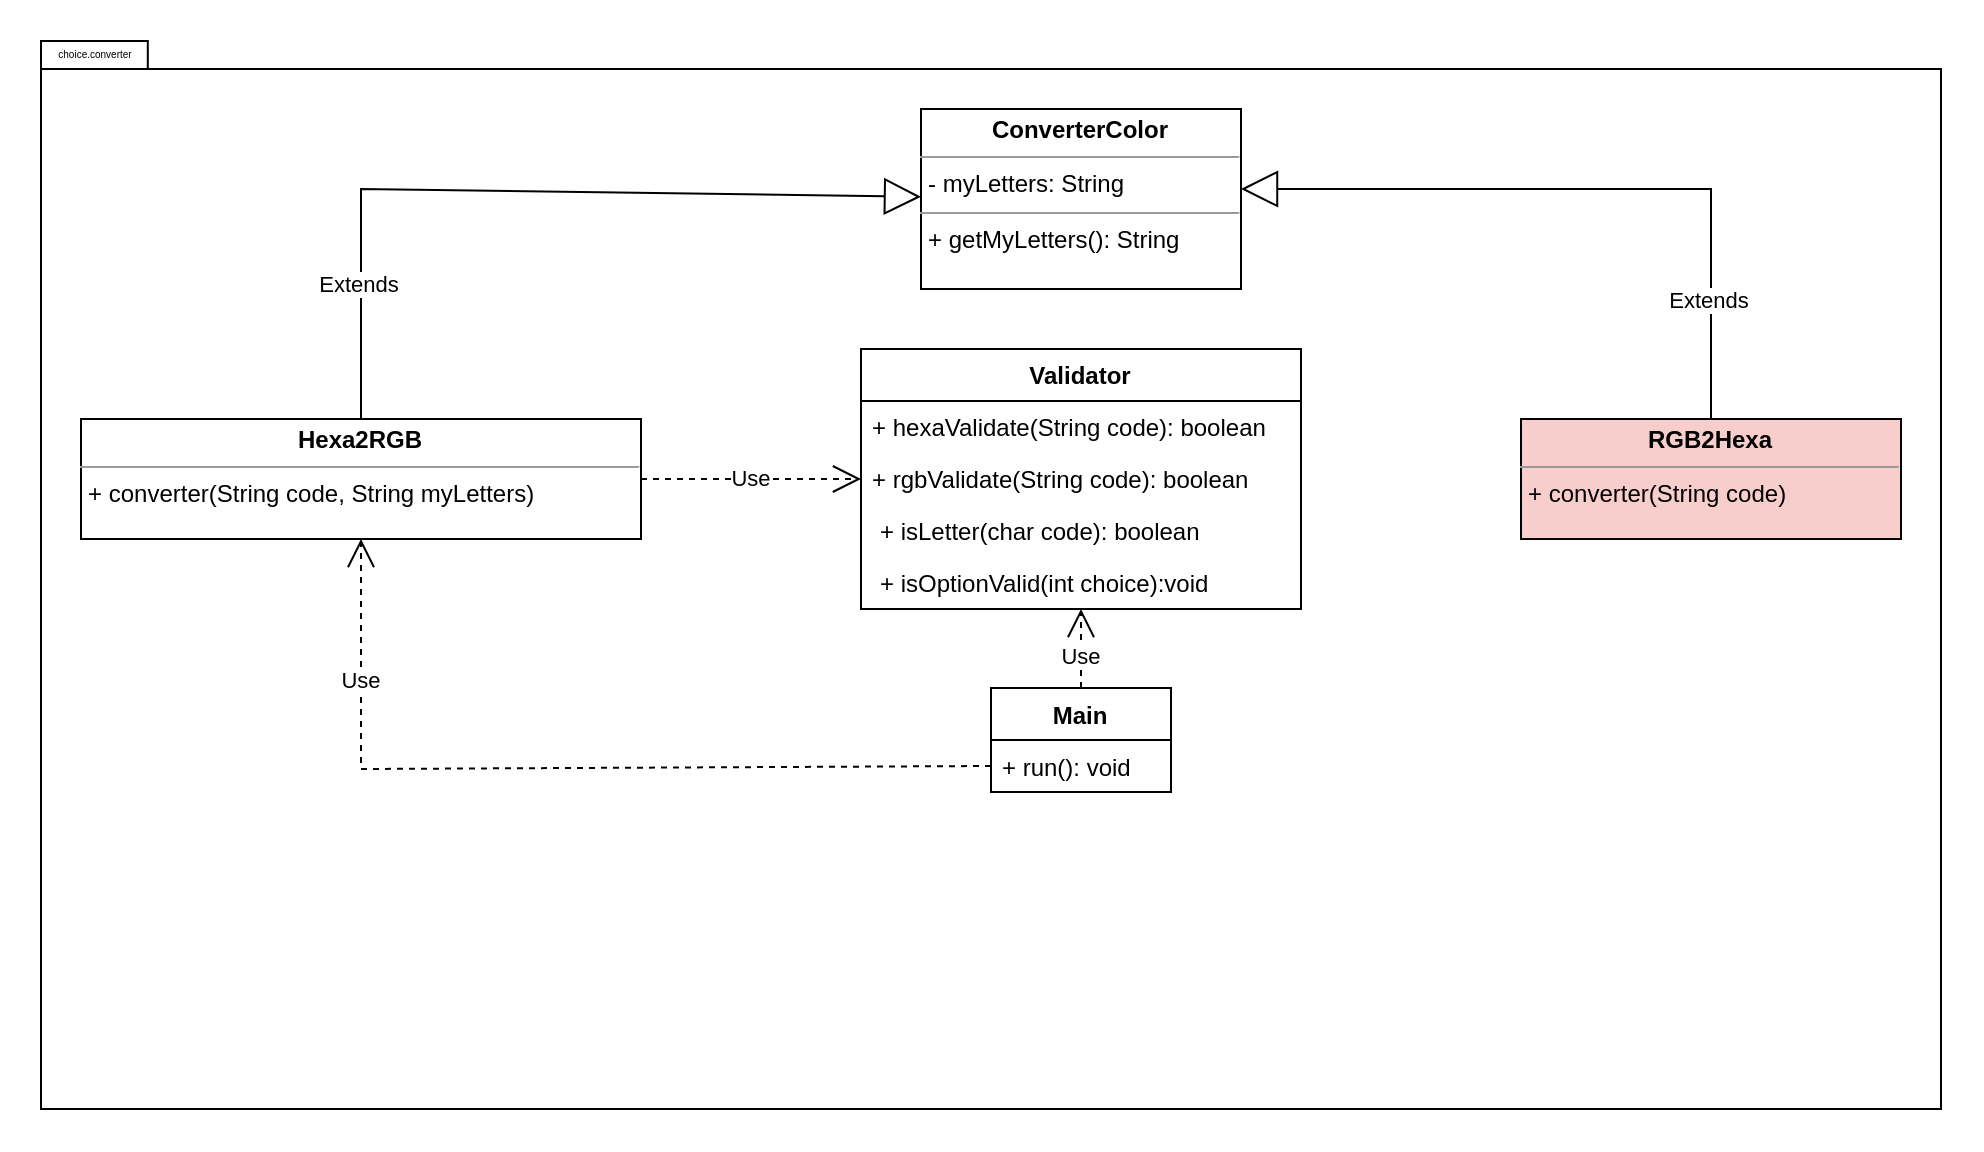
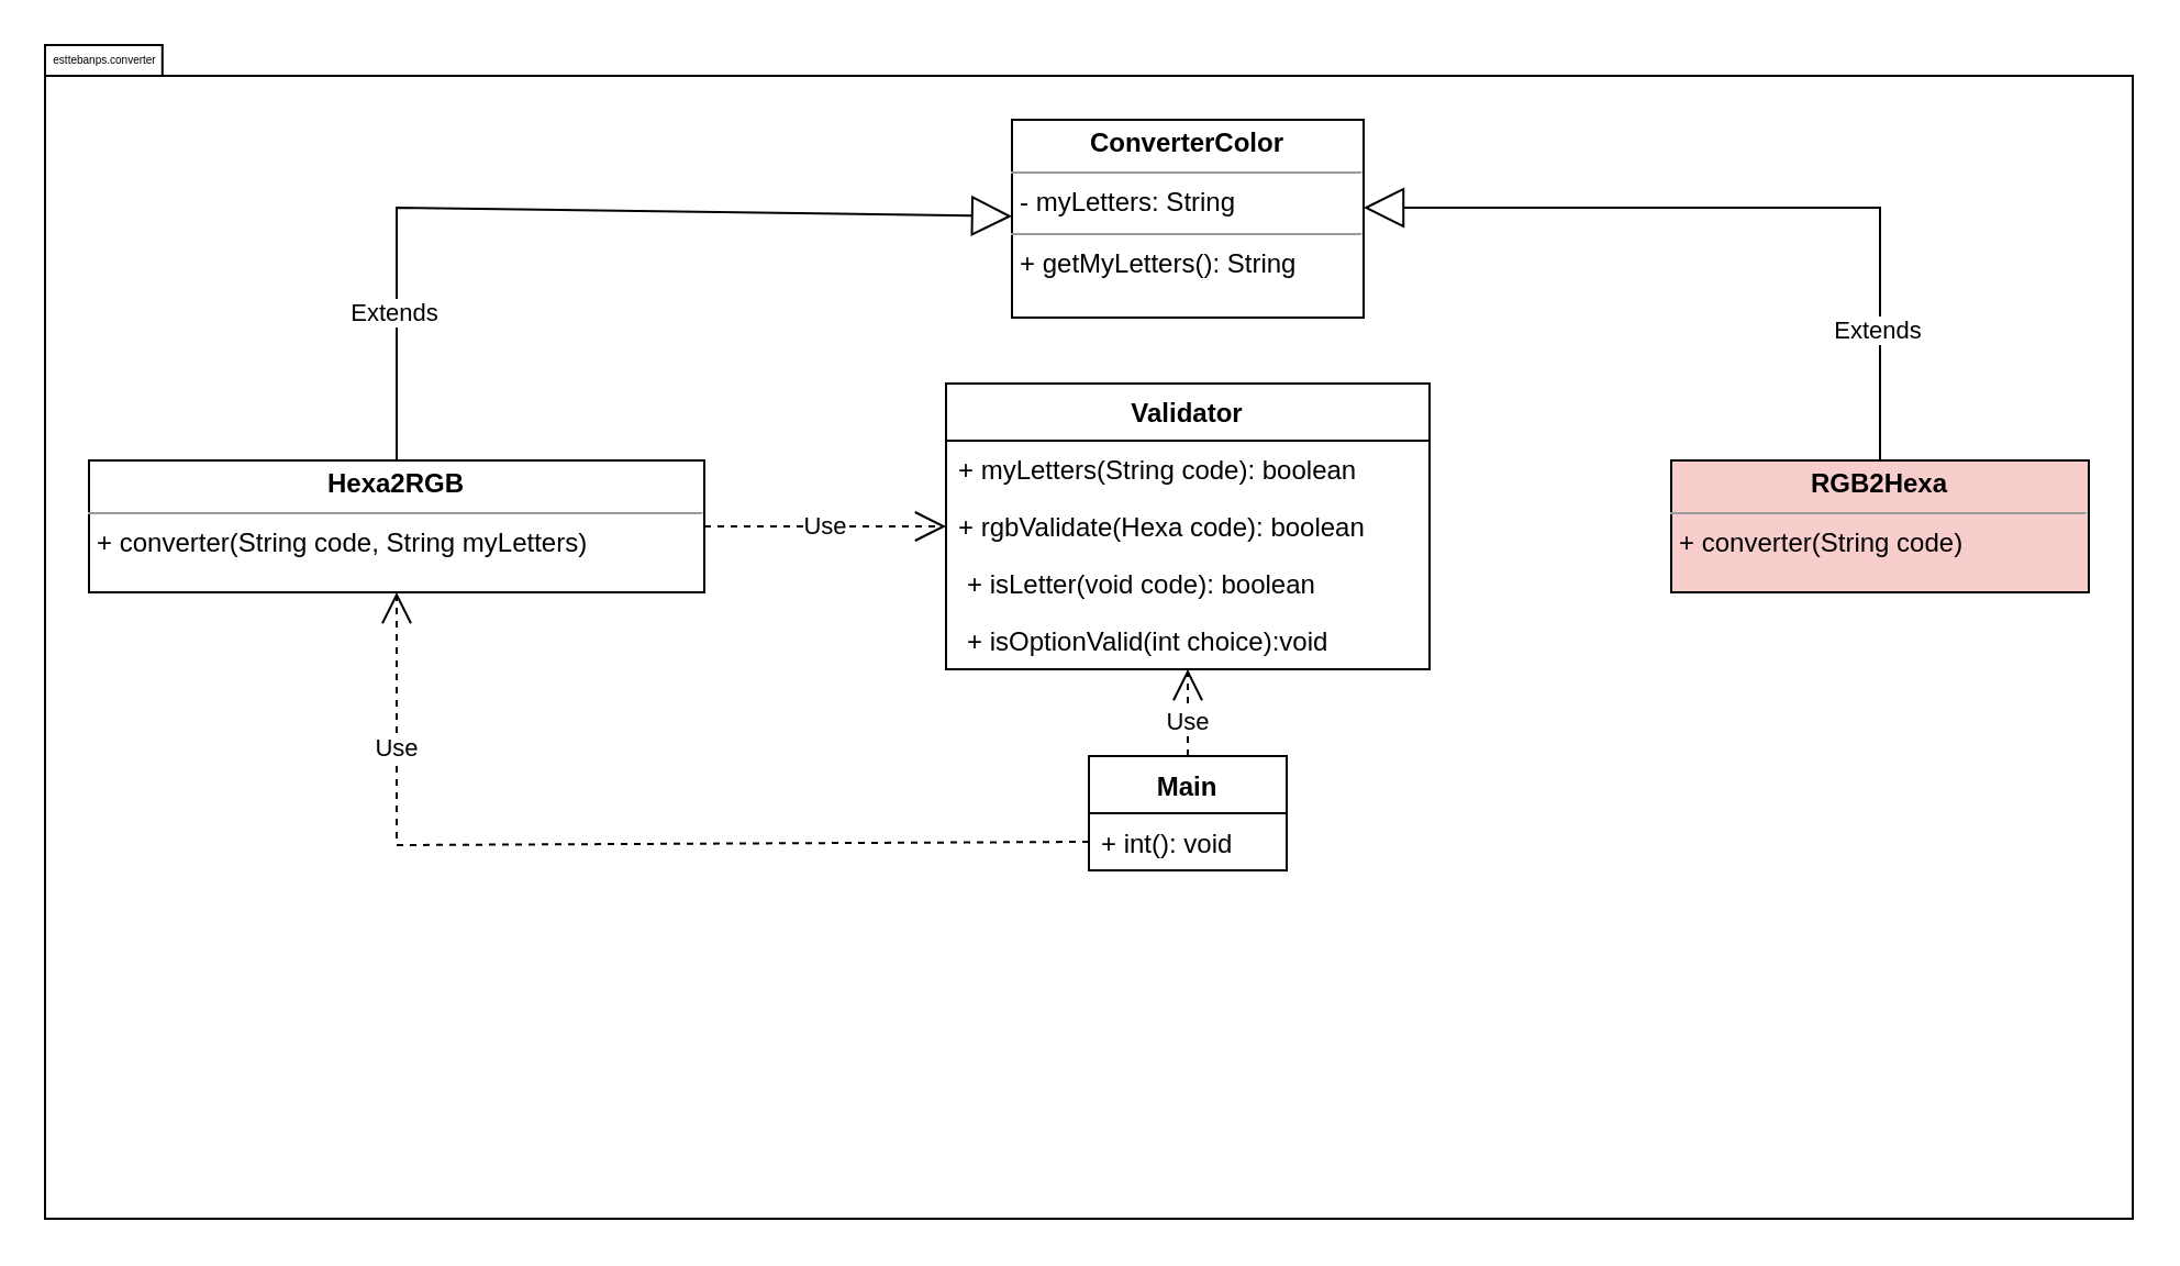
  <mxCell id="0" />
  <mxCell id="1" parent="0" />
  <mxCell id="2" value="" style="shape=folder;fontStyle=1;spacingTop=10;tabWidth=40;tabHeight=14;tabPosition=left;html=1;whiteSpace=wrap;" parent="1" vertex="1"><mxGeometry x="20" y="20" width="950" height="534" as="geometry" /></mxCell>
  <mxCell id="3" value="&lt;p style=&quot;margin:0px;margin-top:4px;text-align:center;&quot;&gt;&lt;b&gt;ConverterColor&lt;/b&gt;&lt;/p&gt;&lt;hr size=&quot;1&quot;&gt;&lt;p style=&quot;margin:0px;margin-left:4px;&quot;&gt;- myLetters&lt;span style=&quot;background-color: initial;&quot;&gt;: String&lt;/span&gt;&lt;/p&gt;&lt;hr size=&quot;1&quot;&gt;&lt;p style=&quot;margin:0px;margin-left:4px;&quot;&gt;+&amp;nbsp;getMyLetters&lt;span style=&quot;background-color: initial;&quot;&gt;(): String&lt;/span&gt;&lt;/p&gt;" style="verticalAlign=top;align=left;overflow=fill;html=1;whiteSpace=wrap;" parent="1" vertex="1"><mxGeometry x="460" y="54" width="160" height="90" as="geometry" /></mxCell>
  <mxCell id="4" value="&lt;p style=&quot;margin:0px;margin-top:4px;text-align:center;&quot;&gt;&lt;b&gt;Hexa2RGB&lt;/b&gt;&lt;/p&gt;&lt;hr size=&quot;1&quot;&gt;&lt;p style=&quot;margin:0px;margin-left:4px;&quot;&gt;&lt;/p&gt;&lt;p style=&quot;margin:0px;margin-left:4px;&quot;&gt;&lt;span style=&quot;background-color: initial;&quot;&gt;+ converter(String code, String myLetters)&lt;/span&gt;&lt;br&gt;&lt;/p&gt;" style="verticalAlign=top;align=left;overflow=fill;html=1;whiteSpace=wrap;" parent="1" vertex="1"><mxGeometry x="40" y="209" width="280" height="60" as="geometry" /></mxCell>
  <mxCell id="5" value="Extends" style="endArrow=block;endSize=16;endFill=0;html=1;rounded=0;exitX=0.5;exitY=0;exitDx=0;exitDy=0;" parent="1" target="3" edge="1" source="4"><mxGeometry x="-0.66" y="1" width="160" relative="1" as="geometry"><mxPoint x="300" y="174" as="sourcePoint" /><mxPoint x="260" y="244" as="targetPoint" /><Array as="points"><mxPoint x="180" y="94" /></Array><mxPoint as="offset" /></mxGeometry></mxCell>
  <mxCell id="6" value="&lt;p style=&quot;margin:0px;margin-top:4px;text-align:center;&quot;&gt;&lt;b&gt;RGB2Hexa&lt;/b&gt;&lt;/p&gt;&lt;hr size=&quot;1&quot;&gt;&lt;p style=&quot;margin:0px;margin-left:4px;&quot;&gt;&lt;/p&gt;&lt;p style=&quot;margin:0px;margin-left:4px;&quot;&gt;&lt;span style=&quot;background-color: initial;&quot;&gt;+ converter(String code)&lt;/span&gt;&lt;br&gt;&lt;/p&gt;" style="verticalAlign=top;align=left;overflow=fill;html=1;whiteSpace=wrap;container=0;fillColor=#f8cecc;" parent="1" vertex="1"><mxGeometry x="760" y="209" width="190" height="60" as="geometry" /></mxCell>
  <mxCell id="7" value="Extends" style="endArrow=block;endSize=16;endFill=0;html=1;rounded=0;exitX=0.5;exitY=0;exitDx=0;exitDy=0;entryX=1;entryY=0.5;entryDx=0;entryDy=0;" parent="1" edge="1" source="6"><mxGeometry x="-0.66" y="1" width="160" relative="1" as="geometry"><mxPoint x="780" y="172" as="sourcePoint" /><mxPoint x="620" y="94" as="targetPoint" /><Array as="points"><mxPoint x="855" y="94" /></Array><mxPoint as="offset" /></mxGeometry></mxCell>
  <mxCell id="8" value="Use" style="endArrow=open;endSize=12;dashed=1;html=1;rounded=0;exitX=0;exitY=0.5;exitDx=0;exitDy=0;entryX=0.5;entryY=1;entryDx=0;entryDy=0;" parent="1" source="16" target="4" edge="1"><mxGeometry x="0.67" width="160" relative="1" as="geometry"><mxPoint x="631" y="354" as="sourcePoint" /><mxPoint x="790" y="264" as="targetPoint" /><Array as="points"><mxPoint x="180" y="384" /></Array><mxPoint as="offset" /></mxGeometry></mxCell>
- <mxCell id="9" value="choice.converter" style="text;html=1;align=center;verticalAlign=middle;whiteSpace=wrap;rounded=0;fontSize=5;" parent="1" vertex="1"><mxGeometry x="28" y="21" width="39" height="9" as="geometry" /></mxCell>
+ <mxCell id="9" value="esttebanps.converter" style="text;html=1;align=center;verticalAlign=middle;whiteSpace=wrap;rounded=0;fontSize=5;" parent="1" vertex="1"><mxGeometry x="28" y="21" width="39" height="9" as="geometry" /></mxCell>
  <mxCell id="10" value="Validator" style="swimlane;fontStyle=1;align=center;verticalAlign=top;childLayout=stackLayout;horizontal=1;startSize=26;horizontalStack=0;resizeParent=1;resizeParentMax=0;resizeLast=0;collapsible=1;marginBottom=0;whiteSpace=wrap;html=1;" parent="1" vertex="1"><mxGeometry x="430" y="174" width="220" height="130" as="geometry" /></mxCell>
- <mxCell id="11" value="+ hexaValidate(String code): boolean" style="text;strokeColor=none;fillColor=none;align=left;verticalAlign=top;spacingLeft=4;spacingRight=4;overflow=hidden;rotatable=0;points=[[0,0.5],[1,0.5]];portConstraint=eastwest;whiteSpace=wrap;html=1;" parent="10" vertex="1"><mxGeometry y="26" width="220" height="26" as="geometry" /></mxCell>
- <mxCell id="12" value="+ rgbValidate(String code): boolean" style="text;strokeColor=none;fillColor=none;align=left;verticalAlign=top;spacingLeft=4;spacingRight=4;overflow=hidden;rotatable=0;points=[[0,0.5],[1,0.5]];portConstraint=eastwest;whiteSpace=wrap;html=1;" parent="10" vertex="1"><mxGeometry y="52" width="220" height="26" as="geometry" /></mxCell>
- <mxCell id="13" value="&lt;p style=&quot;margin: 0px 0px 0px 4px;&quot;&gt;+ isLetter(char&amp;nbsp;&lt;font face=&quot;Helvetica&quot;&gt;code&lt;/font&gt;): boolean&lt;/p&gt;" style="text;strokeColor=none;fillColor=none;align=left;verticalAlign=top;spacingLeft=4;spacingRight=4;overflow=hidden;rotatable=0;points=[[0,0.5],[1,0.5]];portConstraint=eastwest;whiteSpace=wrap;html=1;" vertex="1" parent="10"><mxGeometry y="78" width="220" height="26" as="geometry" /></mxCell>
+ <mxCell id="11" value="+ myLetters(String code): boolean" style="text;strokeColor=none;fillColor=none;align=left;verticalAlign=top;spacingLeft=4;spacingRight=4;overflow=hidden;rotatable=0;points=[[0,0.5],[1,0.5]];portConstraint=eastwest;whiteSpace=wrap;html=1;" parent="10" vertex="1"><mxGeometry y="26" width="220" height="26" as="geometry" /></mxCell>
+ <mxCell id="12" value="+ rgbValidate(Hexa code): boolean" style="text;strokeColor=none;fillColor=none;align=left;verticalAlign=top;spacingLeft=4;spacingRight=4;overflow=hidden;rotatable=0;points=[[0,0.5],[1,0.5]];portConstraint=eastwest;whiteSpace=wrap;html=1;" parent="10" vertex="1"><mxGeometry y="52" width="220" height="26" as="geometry" /></mxCell>
+ <mxCell id="13" value="&lt;p style=&quot;margin: 0px 0px 0px 4px;&quot;&gt;+ isLetter(void&amp;nbsp;&lt;font face=&quot;Helvetica&quot;&gt;code&lt;/font&gt;): boolean&lt;/p&gt;" style="text;strokeColor=none;fillColor=none;align=left;verticalAlign=top;spacingLeft=4;spacingRight=4;overflow=hidden;rotatable=0;points=[[0,0.5],[1,0.5]];portConstraint=eastwest;whiteSpace=wrap;html=1;" vertex="1" parent="10"><mxGeometry y="78" width="220" height="26" as="geometry" /></mxCell>
  <mxCell id="14" value="&lt;p style=&quot;margin: 0px 0px 0px 4px;&quot;&gt;+ isOptionValid(int choice):void&lt;/p&gt;" style="text;strokeColor=none;fillColor=none;align=left;verticalAlign=top;spacingLeft=4;spacingRight=4;overflow=hidden;rotatable=0;points=[[0,0.5],[1,0.5]];portConstraint=eastwest;whiteSpace=wrap;html=1;" vertex="1" parent="10"><mxGeometry y="104" width="220" height="26" as="geometry" /></mxCell>
  <mxCell id="15" value="Main" style="swimlane;fontStyle=1;align=center;verticalAlign=top;childLayout=stackLayout;horizontal=1;startSize=26;horizontalStack=0;resizeParent=1;resizeParentMax=0;resizeLast=0;collapsible=1;marginBottom=0;whiteSpace=wrap;html=1;" vertex="1" parent="1"><mxGeometry x="495" y="343.5" width="90" height="52" as="geometry" /></mxCell>
- <mxCell id="16" value="+ run(): void" style="text;strokeColor=none;fillColor=none;align=left;verticalAlign=top;spacingLeft=4;spacingRight=4;overflow=hidden;rotatable=0;points=[[0,0.5],[1,0.5]];portConstraint=eastwest;whiteSpace=wrap;html=1;" vertex="1" parent="15"><mxGeometry y="26" width="90" height="26" as="geometry" /></mxCell>
+ <mxCell id="16" value="+ int(): void" style="text;strokeColor=none;fillColor=none;align=left;verticalAlign=top;spacingLeft=4;spacingRight=4;overflow=hidden;rotatable=0;points=[[0,0.5],[1,0.5]];portConstraint=eastwest;whiteSpace=wrap;html=1;" vertex="1" parent="15"><mxGeometry y="26" width="90" height="26" as="geometry" /></mxCell>
  <mxCell id="17" value="Use" style="endArrow=open;endSize=12;dashed=1;html=1;rounded=0;exitX=0.5;exitY=0;exitDx=0;exitDy=0;" edge="1" parent="1" source="15"><mxGeometry x="-0.137" width="160" relative="1" as="geometry"><mxPoint x="630" y="523" as="sourcePoint" /><mxPoint x="540" y="304" as="targetPoint" /><Array as="points"><mxPoint x="540" y="304" /></Array><mxPoint y="1" as="offset" /></mxGeometry></mxCell>
  <mxCell id="18" value="Use" style="endArrow=open;endSize=12;dashed=1;html=1;rounded=0;exitX=1;exitY=0.5;exitDx=0;exitDy=0;entryX=0;entryY=0.5;entryDx=0;entryDy=0;" edge="1" parent="1" source="4" target="12"><mxGeometry width="160" relative="1" as="geometry"><mxPoint x="470" y="324" as="sourcePoint" /><mxPoint x="630" y="324" as="targetPoint" /></mxGeometry></mxCell>
